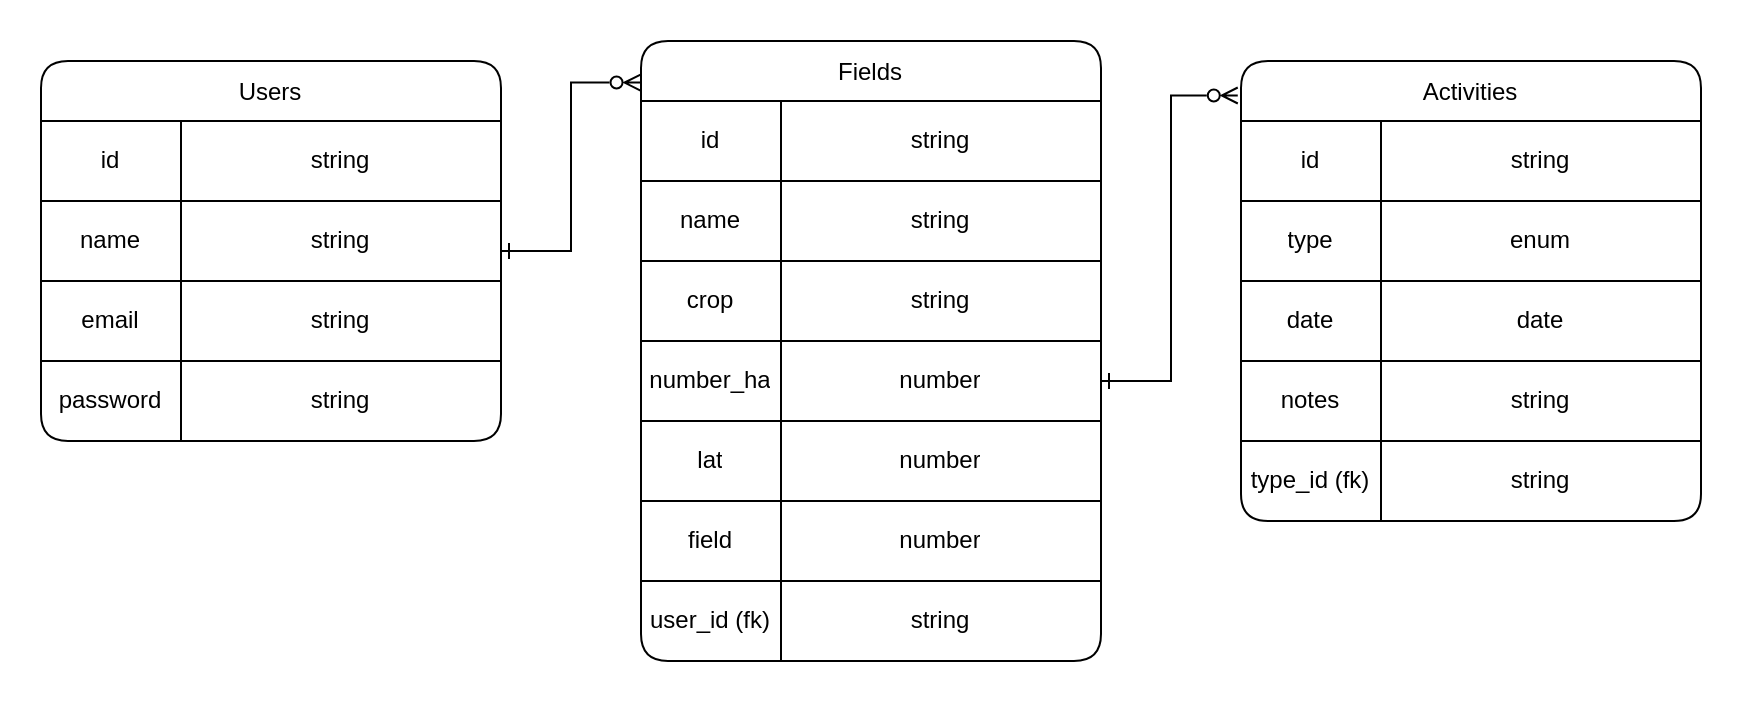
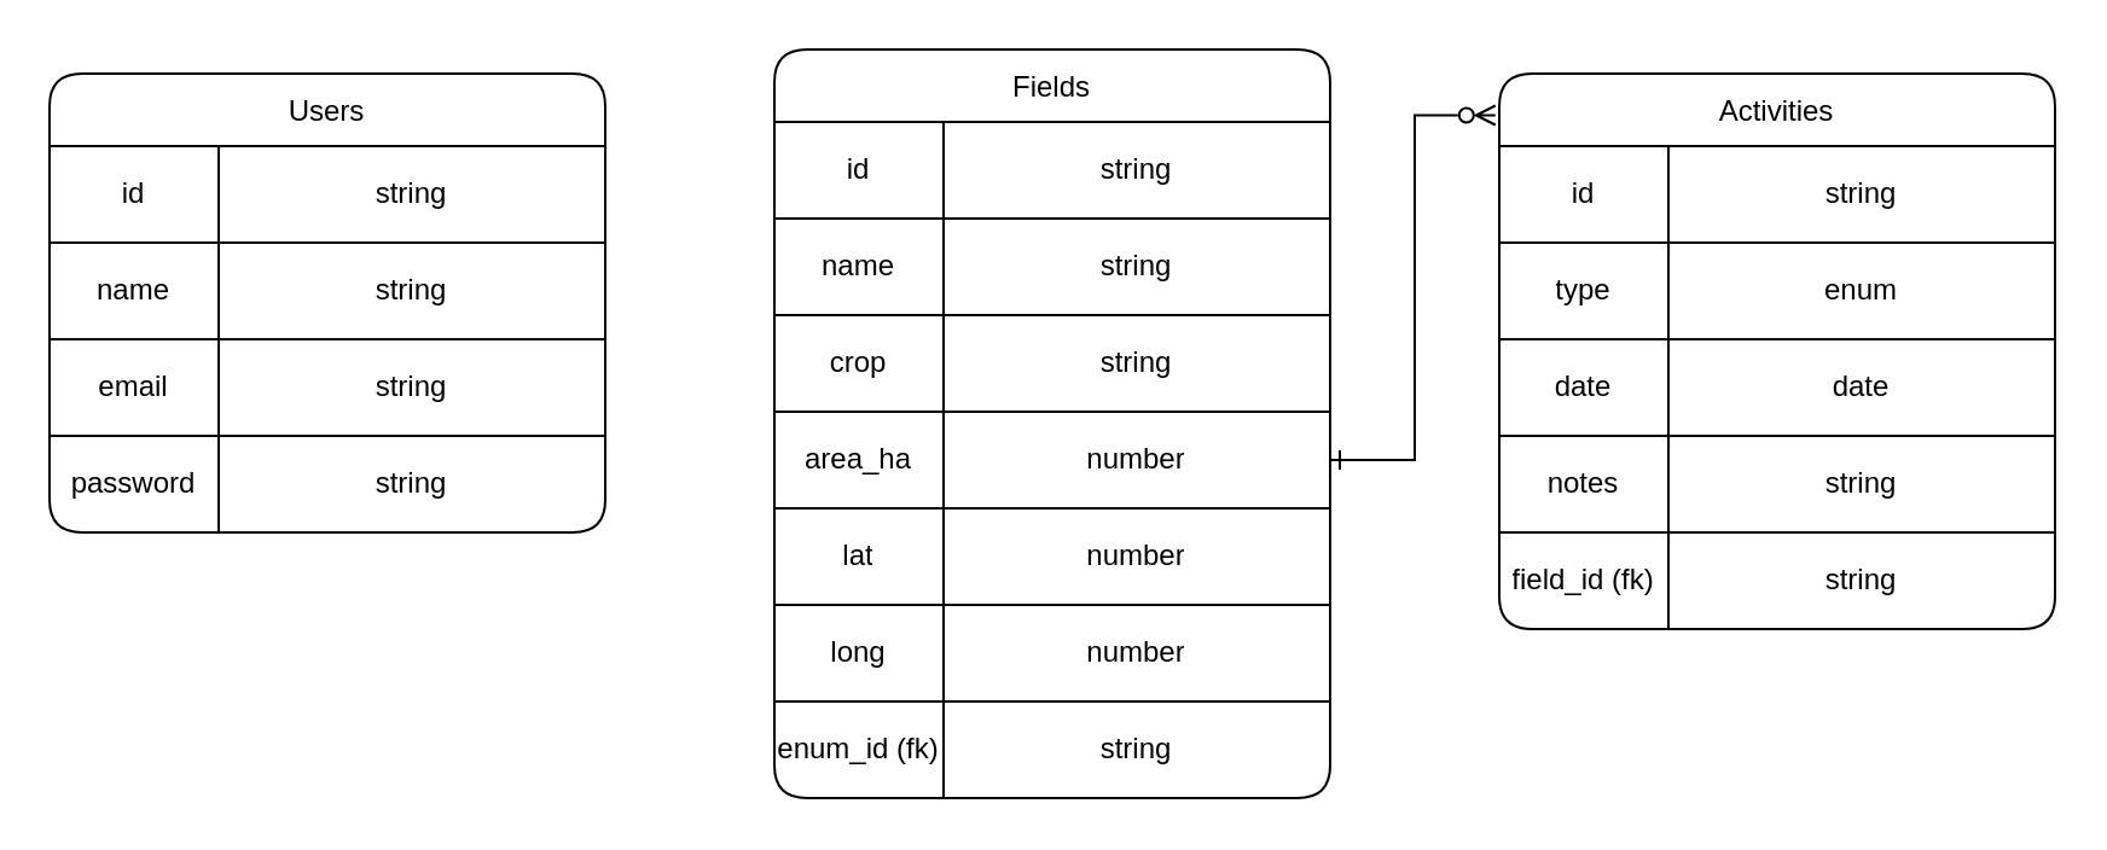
  <mxCell id="0" />
  <mxCell id="1" parent="0" />
- <mxCell id="2" value="" style="edgeStyle=orthogonalEdgeStyle;rounded=0;orthogonalLoop=1;jettySize=auto;html=1;entryX=-0.001;entryY=0.067;entryDx=0;entryDy=0;entryPerimeter=0;endArrow=ERzeroToMany;endFill=0;startArrow=ERone;startFill=0;" edge="1" parent="1" source="3" target="16"><mxGeometry relative="1" as="geometry"><mxPoint x="340" y="125" as="targetPoint" /></mxGeometry></mxCell>
  <mxCell id="3" value="Users" style="shape=table;startSize=30;container=1;collapsible=0;childLayout=tableLayout;rounded=1;" vertex="1" parent="1"><mxGeometry x="20" y="30" width="230" height="190" as="geometry" /></mxCell>
  <mxCell id="4" value="" style="shape=tableRow;horizontal=0;startSize=0;swimlaneHead=0;swimlaneBody=0;strokeColor=inherit;top=0;left=0;bottom=0;right=0;collapsible=0;dropTarget=0;fillColor=none;points=[[0,0.5],[1,0.5]];portConstraint=eastwest;" vertex="1" parent="3"><mxGeometry y="30" width="230" height="40" as="geometry" /></mxCell>
  <mxCell id="5" value="id" style="shape=partialRectangle;html=1;whiteSpace=wrap;connectable=0;strokeColor=inherit;overflow=hidden;fillColor=none;top=0;left=0;bottom=0;right=0;pointerEvents=1;" vertex="1" parent="4"><mxGeometry width="70" height="40" as="geometry"><mxRectangle width="70" height="40" as="alternateBounds" /></mxGeometry></mxCell>
  <mxCell id="6" value="string" style="shape=partialRectangle;html=1;whiteSpace=wrap;connectable=0;strokeColor=inherit;overflow=hidden;fillColor=none;top=0;left=0;bottom=0;right=0;pointerEvents=1;" vertex="1" parent="4"><mxGeometry x="70" width="160" height="40" as="geometry"><mxRectangle width="160" height="40" as="alternateBounds" /></mxGeometry></mxCell>
  <mxCell id="7" value="" style="shape=tableRow;horizontal=0;startSize=0;swimlaneHead=0;swimlaneBody=0;strokeColor=inherit;top=0;left=0;bottom=0;right=0;collapsible=0;dropTarget=0;fillColor=none;points=[[0,0.5],[1,0.5]];portConstraint=eastwest;" vertex="1" parent="3"><mxGeometry y="70" width="230" height="40" as="geometry" /></mxCell>
  <mxCell id="8" value="name" style="shape=partialRectangle;html=1;whiteSpace=wrap;connectable=0;strokeColor=inherit;overflow=hidden;fillColor=none;top=0;left=0;bottom=0;right=0;pointerEvents=1;" vertex="1" parent="7"><mxGeometry width="70" height="40" as="geometry"><mxRectangle width="70" height="40" as="alternateBounds" /></mxGeometry></mxCell>
  <mxCell id="9" value="string" style="shape=partialRectangle;html=1;whiteSpace=wrap;connectable=0;strokeColor=inherit;overflow=hidden;fillColor=none;top=0;left=0;bottom=0;right=0;pointerEvents=1;" vertex="1" parent="7"><mxGeometry x="70" width="160" height="40" as="geometry"><mxRectangle width="160" height="40" as="alternateBounds" /></mxGeometry></mxCell>
  <mxCell id="10" value="" style="shape=tableRow;horizontal=0;startSize=0;swimlaneHead=0;swimlaneBody=0;strokeColor=inherit;top=0;left=0;bottom=0;right=0;collapsible=0;dropTarget=0;fillColor=none;points=[[0,0.5],[1,0.5]];portConstraint=eastwest;" vertex="1" parent="3"><mxGeometry y="110" width="230" height="40" as="geometry" /></mxCell>
  <mxCell id="11" value="email" style="shape=partialRectangle;html=1;whiteSpace=wrap;connectable=0;strokeColor=inherit;overflow=hidden;fillColor=none;top=0;left=0;bottom=0;right=0;pointerEvents=1;" vertex="1" parent="10"><mxGeometry width="70" height="40" as="geometry"><mxRectangle width="70" height="40" as="alternateBounds" /></mxGeometry></mxCell>
  <mxCell id="12" value="string" style="shape=partialRectangle;html=1;whiteSpace=wrap;connectable=0;strokeColor=inherit;overflow=hidden;fillColor=none;top=0;left=0;bottom=0;right=0;pointerEvents=1;" vertex="1" parent="10"><mxGeometry x="70" width="160" height="40" as="geometry"><mxRectangle width="160" height="40" as="alternateBounds" /></mxGeometry></mxCell>
  <mxCell id="13" value="" style="shape=tableRow;horizontal=0;startSize=0;swimlaneHead=0;swimlaneBody=0;strokeColor=inherit;top=0;left=0;bottom=0;right=0;collapsible=0;dropTarget=0;fillColor=none;points=[[0,0.5],[1,0.5]];portConstraint=eastwest;" vertex="1" parent="3"><mxGeometry y="150" width="230" height="40" as="geometry" /></mxCell>
  <mxCell id="14" value="password" style="shape=partialRectangle;html=1;whiteSpace=wrap;connectable=0;strokeColor=inherit;overflow=hidden;fillColor=none;top=0;left=0;bottom=0;right=0;pointerEvents=1;" vertex="1" parent="13"><mxGeometry width="70" height="40" as="geometry"><mxRectangle width="70" height="40" as="alternateBounds" /></mxGeometry></mxCell>
  <mxCell id="15" value="string" style="shape=partialRectangle;html=1;whiteSpace=wrap;connectable=0;strokeColor=inherit;overflow=hidden;fillColor=none;top=0;left=0;bottom=0;right=0;pointerEvents=1;" vertex="1" parent="13"><mxGeometry x="70" width="160" height="40" as="geometry"><mxRectangle width="160" height="40" as="alternateBounds" /></mxGeometry></mxCell>
  <mxCell id="16" value="Fields" style="shape=table;startSize=30;container=1;collapsible=0;childLayout=tableLayout;rounded=1;" vertex="1" parent="1"><mxGeometry x="320" y="20" width="230" height="310" as="geometry" /></mxCell>
  <mxCell id="17" value="" style="shape=tableRow;horizontal=0;startSize=0;swimlaneHead=0;swimlaneBody=0;strokeColor=inherit;top=0;left=0;bottom=0;right=0;collapsible=0;dropTarget=0;fillColor=none;points=[[0,0.5],[1,0.5]];portConstraint=eastwest;" vertex="1" parent="16"><mxGeometry y="30" width="230" height="40" as="geometry" /></mxCell>
  <mxCell id="18" value="id" style="shape=partialRectangle;html=1;whiteSpace=wrap;connectable=0;strokeColor=inherit;overflow=hidden;fillColor=none;top=0;left=0;bottom=0;right=0;pointerEvents=1;" vertex="1" parent="17"><mxGeometry width="70" height="40" as="geometry"><mxRectangle width="70" height="40" as="alternateBounds" /></mxGeometry></mxCell>
  <mxCell id="19" value="string" style="shape=partialRectangle;html=1;whiteSpace=wrap;connectable=0;strokeColor=inherit;overflow=hidden;fillColor=none;top=0;left=0;bottom=0;right=0;pointerEvents=1;" vertex="1" parent="17"><mxGeometry x="70" width="160" height="40" as="geometry"><mxRectangle width="160" height="40" as="alternateBounds" /></mxGeometry></mxCell>
  <mxCell id="20" value="" style="shape=tableRow;horizontal=0;startSize=0;swimlaneHead=0;swimlaneBody=0;strokeColor=inherit;top=0;left=0;bottom=0;right=0;collapsible=0;dropTarget=0;fillColor=none;points=[[0,0.5],[1,0.5]];portConstraint=eastwest;" vertex="1" parent="16"><mxGeometry y="70" width="230" height="40" as="geometry" /></mxCell>
  <mxCell id="21" value="name" style="shape=partialRectangle;html=1;whiteSpace=wrap;connectable=0;strokeColor=inherit;overflow=hidden;fillColor=none;top=0;left=0;bottom=0;right=0;pointerEvents=1;" vertex="1" parent="20"><mxGeometry width="70" height="40" as="geometry"><mxRectangle width="70" height="40" as="alternateBounds" /></mxGeometry></mxCell>
  <mxCell id="22" value="string" style="shape=partialRectangle;html=1;whiteSpace=wrap;connectable=0;strokeColor=inherit;overflow=hidden;fillColor=none;top=0;left=0;bottom=0;right=0;pointerEvents=1;" vertex="1" parent="20"><mxGeometry x="70" width="160" height="40" as="geometry"><mxRectangle width="160" height="40" as="alternateBounds" /></mxGeometry></mxCell>
  <mxCell id="23" value="" style="shape=tableRow;horizontal=0;startSize=0;swimlaneHead=0;swimlaneBody=0;strokeColor=inherit;top=0;left=0;bottom=0;right=0;collapsible=0;dropTarget=0;fillColor=none;points=[[0,0.5],[1,0.5]];portConstraint=eastwest;" vertex="1" parent="16"><mxGeometry y="110" width="230" height="40" as="geometry" /></mxCell>
  <mxCell id="24" value="crop" style="shape=partialRectangle;html=1;whiteSpace=wrap;connectable=0;strokeColor=inherit;overflow=hidden;fillColor=none;top=0;left=0;bottom=0;right=0;pointerEvents=1;" vertex="1" parent="23"><mxGeometry width="70" height="40" as="geometry"><mxRectangle width="70" height="40" as="alternateBounds" /></mxGeometry></mxCell>
  <mxCell id="25" value="string" style="shape=partialRectangle;html=1;whiteSpace=wrap;connectable=0;strokeColor=inherit;overflow=hidden;fillColor=none;top=0;left=0;bottom=0;right=0;pointerEvents=1;" vertex="1" parent="23"><mxGeometry x="70" width="160" height="40" as="geometry"><mxRectangle width="160" height="40" as="alternateBounds" /></mxGeometry></mxCell>
  <mxCell id="26" value="" style="shape=tableRow;horizontal=0;startSize=0;swimlaneHead=0;swimlaneBody=0;strokeColor=inherit;top=0;left=0;bottom=0;right=0;collapsible=0;dropTarget=0;fillColor=none;points=[[0,0.5],[1,0.5]];portConstraint=eastwest;" vertex="1" parent="16"><mxGeometry y="150" width="230" height="40" as="geometry" /></mxCell>
- <mxCell id="27" value="number_ha" style="shape=partialRectangle;html=1;whiteSpace=wrap;connectable=0;strokeColor=inherit;overflow=hidden;fillColor=none;top=0;left=0;bottom=0;right=0;pointerEvents=1;" vertex="1" parent="26"><mxGeometry width="70" height="40" as="geometry"><mxRectangle width="70" height="40" as="alternateBounds" /></mxGeometry></mxCell>
+ <mxCell id="27" value="area_ha" style="shape=partialRectangle;html=1;whiteSpace=wrap;connectable=0;strokeColor=inherit;overflow=hidden;fillColor=none;top=0;left=0;bottom=0;right=0;pointerEvents=1;" vertex="1" parent="26"><mxGeometry width="70" height="40" as="geometry"><mxRectangle width="70" height="40" as="alternateBounds" /></mxGeometry></mxCell>
  <mxCell id="28" value="number" style="shape=partialRectangle;html=1;whiteSpace=wrap;connectable=0;strokeColor=inherit;overflow=hidden;fillColor=none;top=0;left=0;bottom=0;right=0;pointerEvents=1;" vertex="1" parent="26"><mxGeometry x="70" width="160" height="40" as="geometry"><mxRectangle width="160" height="40" as="alternateBounds" /></mxGeometry></mxCell>
  <mxCell id="29" value="" style="shape=tableRow;horizontal=0;startSize=0;swimlaneHead=0;swimlaneBody=0;strokeColor=inherit;top=0;left=0;bottom=0;right=0;collapsible=0;dropTarget=0;fillColor=none;points=[[0,0.5],[1,0.5]];portConstraint=eastwest;" vertex="1" parent="16"><mxGeometry y="190" width="230" height="40" as="geometry" /></mxCell>
  <mxCell id="30" value="lat" style="shape=partialRectangle;html=1;whiteSpace=wrap;connectable=0;strokeColor=inherit;overflow=hidden;fillColor=none;top=0;left=0;bottom=0;right=0;pointerEvents=1;" vertex="1" parent="29"><mxGeometry width="70" height="40" as="geometry"><mxRectangle width="70" height="40" as="alternateBounds" /></mxGeometry></mxCell>
  <mxCell id="31" value="number" style="shape=partialRectangle;html=1;whiteSpace=wrap;connectable=0;strokeColor=inherit;overflow=hidden;fillColor=none;top=0;left=0;bottom=0;right=0;pointerEvents=1;" vertex="1" parent="29"><mxGeometry x="70" width="160" height="40" as="geometry"><mxRectangle width="160" height="40" as="alternateBounds" /></mxGeometry></mxCell>
  <mxCell id="32" value="" style="shape=tableRow;horizontal=0;startSize=0;swimlaneHead=0;swimlaneBody=0;strokeColor=inherit;top=0;left=0;bottom=0;right=0;collapsible=0;dropTarget=0;fillColor=none;points=[[0,0.5],[1,0.5]];portConstraint=eastwest;" vertex="1" parent="16"><mxGeometry y="230" width="230" height="40" as="geometry" /></mxCell>
- <mxCell id="33" value="field" style="shape=partialRectangle;html=1;whiteSpace=wrap;connectable=0;strokeColor=inherit;overflow=hidden;fillColor=none;top=0;left=0;bottom=0;right=0;pointerEvents=1;" vertex="1" parent="32"><mxGeometry width="70" height="40" as="geometry"><mxRectangle width="70" height="40" as="alternateBounds" /></mxGeometry></mxCell>
+ <mxCell id="33" value="long" style="shape=partialRectangle;html=1;whiteSpace=wrap;connectable=0;strokeColor=inherit;overflow=hidden;fillColor=none;top=0;left=0;bottom=0;right=0;pointerEvents=1;" vertex="1" parent="32"><mxGeometry width="70" height="40" as="geometry"><mxRectangle width="70" height="40" as="alternateBounds" /></mxGeometry></mxCell>
  <mxCell id="34" value="number" style="shape=partialRectangle;html=1;whiteSpace=wrap;connectable=0;strokeColor=inherit;overflow=hidden;fillColor=none;top=0;left=0;bottom=0;right=0;pointerEvents=1;" vertex="1" parent="32"><mxGeometry x="70" width="160" height="40" as="geometry"><mxRectangle width="160" height="40" as="alternateBounds" /></mxGeometry></mxCell>
  <mxCell id="35" value="" style="shape=tableRow;horizontal=0;startSize=0;swimlaneHead=0;swimlaneBody=0;strokeColor=inherit;top=0;left=0;bottom=0;right=0;collapsible=0;dropTarget=0;fillColor=none;points=[[0,0.5],[1,0.5]];portConstraint=eastwest;" vertex="1" parent="16"><mxGeometry y="270" width="230" height="40" as="geometry" /></mxCell>
- <mxCell id="36" value="user_id (fk)" style="shape=partialRectangle;html=1;whiteSpace=wrap;connectable=0;strokeColor=inherit;overflow=hidden;fillColor=none;top=0;left=0;bottom=0;right=0;pointerEvents=1;" vertex="1" parent="35"><mxGeometry width="70" height="40" as="geometry"><mxRectangle width="70" height="40" as="alternateBounds" /></mxGeometry></mxCell>
+ <mxCell id="36" value="enum_id (fk)" style="shape=partialRectangle;html=1;whiteSpace=wrap;connectable=0;strokeColor=inherit;overflow=hidden;fillColor=none;top=0;left=0;bottom=0;right=0;pointerEvents=1;" vertex="1" parent="35"><mxGeometry width="70" height="40" as="geometry"><mxRectangle width="70" height="40" as="alternateBounds" /></mxGeometry></mxCell>
  <mxCell id="37" value="string" style="shape=partialRectangle;html=1;whiteSpace=wrap;connectable=0;strokeColor=inherit;overflow=hidden;fillColor=none;top=0;left=0;bottom=0;right=0;pointerEvents=1;" vertex="1" parent="35"><mxGeometry x="70" width="160" height="40" as="geometry"><mxRectangle width="160" height="40" as="alternateBounds" /></mxGeometry></mxCell>
  <mxCell id="38" value="Activities" style="shape=table;startSize=30;container=1;collapsible=0;childLayout=tableLayout;rounded=1;" vertex="1" parent="1"><mxGeometry x="620" y="30" width="230" height="230" as="geometry" /></mxCell>
  <mxCell id="39" value="" style="shape=tableRow;horizontal=0;startSize=0;swimlaneHead=0;swimlaneBody=0;strokeColor=inherit;top=0;left=0;bottom=0;right=0;collapsible=0;dropTarget=0;fillColor=none;points=[[0,0.5],[1,0.5]];portConstraint=eastwest;" vertex="1" parent="38"><mxGeometry y="30" width="230" height="40" as="geometry" /></mxCell>
  <mxCell id="40" value="id" style="shape=partialRectangle;html=1;whiteSpace=wrap;connectable=0;strokeColor=inherit;overflow=hidden;fillColor=none;top=0;left=0;bottom=0;right=0;pointerEvents=1;" vertex="1" parent="39"><mxGeometry width="70" height="40" as="geometry"><mxRectangle width="70" height="40" as="alternateBounds" /></mxGeometry></mxCell>
  <mxCell id="41" value="string" style="shape=partialRectangle;html=1;whiteSpace=wrap;connectable=0;strokeColor=inherit;overflow=hidden;fillColor=none;top=0;left=0;bottom=0;right=0;pointerEvents=1;" vertex="1" parent="39"><mxGeometry x="70" width="160" height="40" as="geometry"><mxRectangle width="160" height="40" as="alternateBounds" /></mxGeometry></mxCell>
  <mxCell id="42" value="" style="shape=tableRow;horizontal=0;startSize=0;swimlaneHead=0;swimlaneBody=0;strokeColor=inherit;top=0;left=0;bottom=0;right=0;collapsible=0;dropTarget=0;fillColor=none;points=[[0,0.5],[1,0.5]];portConstraint=eastwest;" vertex="1" parent="38"><mxGeometry y="70" width="230" height="40" as="geometry" /></mxCell>
  <mxCell id="43" value="type" style="shape=partialRectangle;html=1;whiteSpace=wrap;connectable=0;strokeColor=inherit;overflow=hidden;fillColor=none;top=0;left=0;bottom=0;right=0;pointerEvents=1;" vertex="1" parent="42"><mxGeometry width="70" height="40" as="geometry"><mxRectangle width="70" height="40" as="alternateBounds" /></mxGeometry></mxCell>
  <mxCell id="44" value="enum" style="shape=partialRectangle;html=1;whiteSpace=wrap;connectable=0;strokeColor=inherit;overflow=hidden;fillColor=none;top=0;left=0;bottom=0;right=0;pointerEvents=1;" vertex="1" parent="42"><mxGeometry x="70" width="160" height="40" as="geometry"><mxRectangle width="160" height="40" as="alternateBounds" /></mxGeometry></mxCell>
  <mxCell id="45" value="" style="shape=tableRow;horizontal=0;startSize=0;swimlaneHead=0;swimlaneBody=0;strokeColor=inherit;top=0;left=0;bottom=0;right=0;collapsible=0;dropTarget=0;fillColor=none;points=[[0,0.5],[1,0.5]];portConstraint=eastwest;" vertex="1" parent="38"><mxGeometry y="110" width="230" height="40" as="geometry" /></mxCell>
  <mxCell id="46" value="date" style="shape=partialRectangle;html=1;whiteSpace=wrap;connectable=0;strokeColor=inherit;overflow=hidden;fillColor=none;top=0;left=0;bottom=0;right=0;pointerEvents=1;" vertex="1" parent="45"><mxGeometry width="70" height="40" as="geometry"><mxRectangle width="70" height="40" as="alternateBounds" /></mxGeometry></mxCell>
  <mxCell id="47" value="date" style="shape=partialRectangle;html=1;whiteSpace=wrap;connectable=0;strokeColor=inherit;overflow=hidden;fillColor=none;top=0;left=0;bottom=0;right=0;pointerEvents=1;" vertex="1" parent="45"><mxGeometry x="70" width="160" height="40" as="geometry"><mxRectangle width="160" height="40" as="alternateBounds" /></mxGeometry></mxCell>
  <mxCell id="48" value="" style="shape=tableRow;horizontal=0;startSize=0;swimlaneHead=0;swimlaneBody=0;strokeColor=inherit;top=0;left=0;bottom=0;right=0;collapsible=0;dropTarget=0;fillColor=none;points=[[0,0.5],[1,0.5]];portConstraint=eastwest;" vertex="1" parent="38"><mxGeometry y="150" width="230" height="40" as="geometry" /></mxCell>
  <mxCell id="49" value="notes" style="shape=partialRectangle;html=1;whiteSpace=wrap;connectable=0;strokeColor=inherit;overflow=hidden;fillColor=none;top=0;left=0;bottom=0;right=0;pointerEvents=1;" vertex="1" parent="48"><mxGeometry width="70" height="40" as="geometry"><mxRectangle width="70" height="40" as="alternateBounds" /></mxGeometry></mxCell>
  <mxCell id="50" value="string" style="shape=partialRectangle;html=1;whiteSpace=wrap;connectable=0;strokeColor=inherit;overflow=hidden;fillColor=none;top=0;left=0;bottom=0;right=0;pointerEvents=1;" vertex="1" parent="48"><mxGeometry x="70" width="160" height="40" as="geometry"><mxRectangle width="160" height="40" as="alternateBounds" /></mxGeometry></mxCell>
  <mxCell id="51" value="" style="shape=tableRow;horizontal=0;startSize=0;swimlaneHead=0;swimlaneBody=0;strokeColor=inherit;top=0;left=0;bottom=0;right=0;collapsible=0;dropTarget=0;fillColor=none;points=[[0,0.5],[1,0.5]];portConstraint=eastwest;" vertex="1" parent="38"><mxGeometry y="190" width="230" height="40" as="geometry" /></mxCell>
- <mxCell id="52" value="type_id (fk)" style="shape=partialRectangle;html=1;whiteSpace=wrap;connectable=0;strokeColor=inherit;overflow=hidden;fillColor=none;top=0;left=0;bottom=0;right=0;pointerEvents=1;" vertex="1" parent="51"><mxGeometry width="70" height="40" as="geometry"><mxRectangle width="70" height="40" as="alternateBounds" /></mxGeometry></mxCell>
+ <mxCell id="52" value="field_id (fk)" style="shape=partialRectangle;html=1;whiteSpace=wrap;connectable=0;strokeColor=inherit;overflow=hidden;fillColor=none;top=0;left=0;bottom=0;right=0;pointerEvents=1;" vertex="1" parent="51"><mxGeometry width="70" height="40" as="geometry"><mxRectangle width="70" height="40" as="alternateBounds" /></mxGeometry></mxCell>
  <mxCell id="53" value="string" style="shape=partialRectangle;html=1;whiteSpace=wrap;connectable=0;strokeColor=inherit;overflow=hidden;fillColor=none;top=0;left=0;bottom=0;right=0;pointerEvents=1;" vertex="1" parent="51"><mxGeometry x="70" width="160" height="40" as="geometry"><mxRectangle width="160" height="40" as="alternateBounds" /></mxGeometry></mxCell>
  <mxCell id="54" value="" style="edgeStyle=orthogonalEdgeStyle;rounded=0;orthogonalLoop=1;jettySize=auto;html=1;entryX=-0.007;entryY=0.075;entryDx=0;entryDy=0;entryPerimeter=0;endArrow=ERzeroToMany;endFill=0;startArrow=ERone;startFill=0;" edge="1" parent="1" source="26" target="38"><mxGeometry relative="1" as="geometry"><mxPoint x="650" y="190" as="targetPoint" /></mxGeometry></mxCell>
